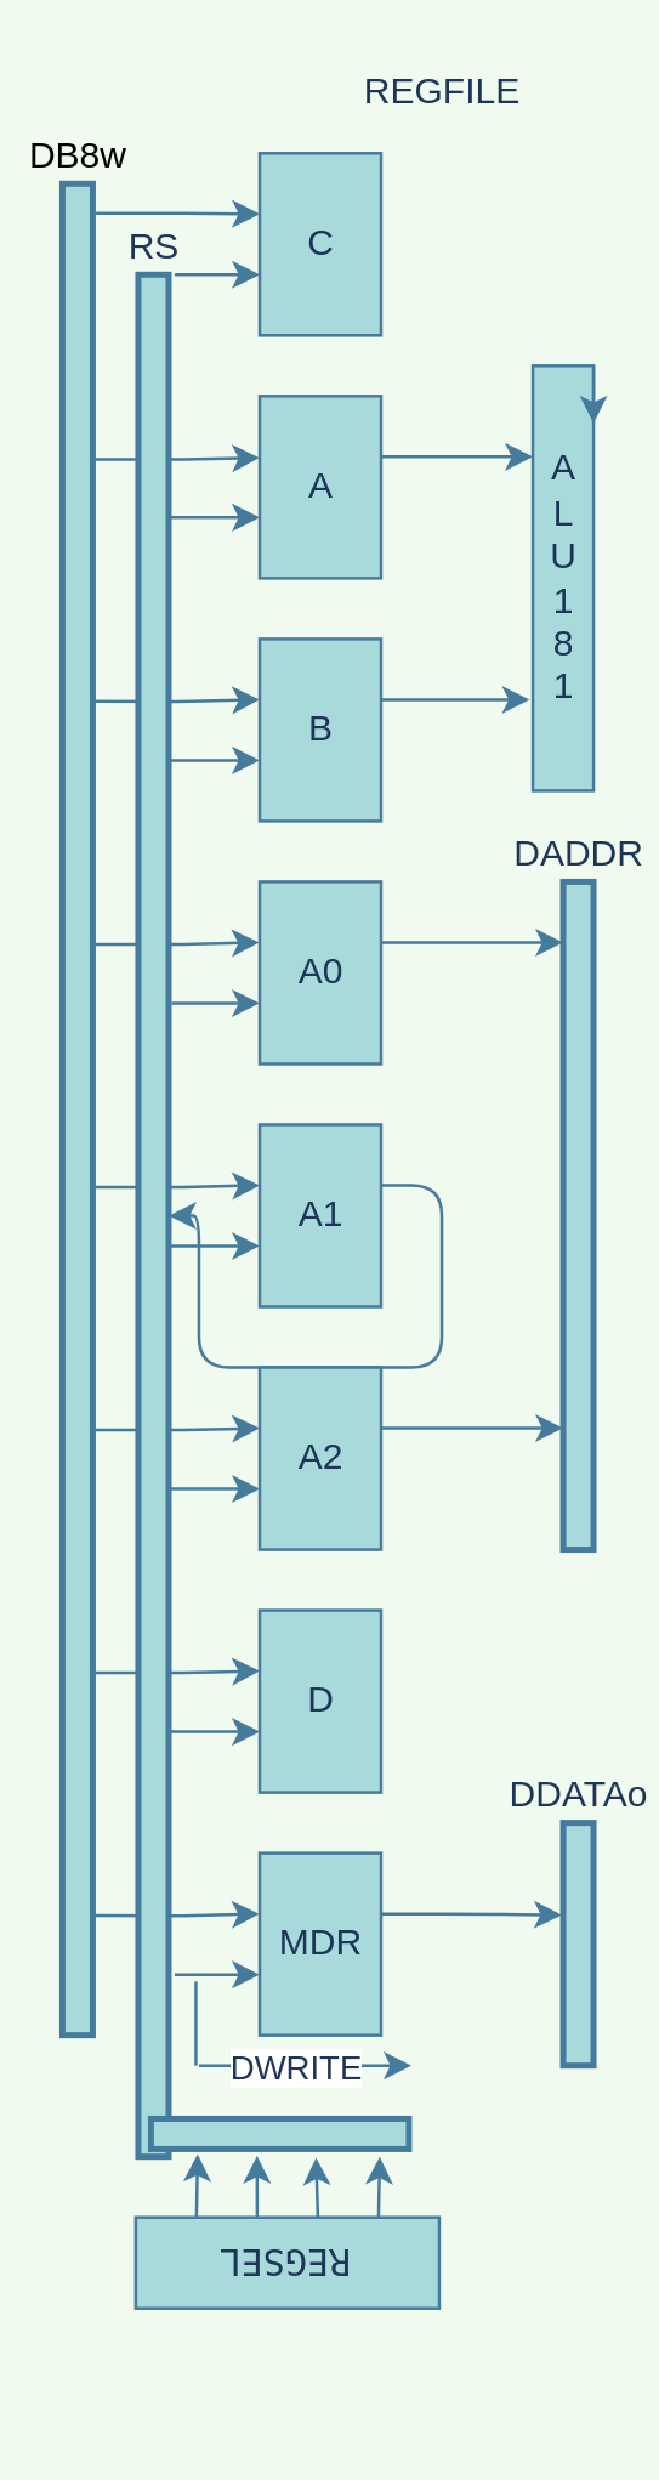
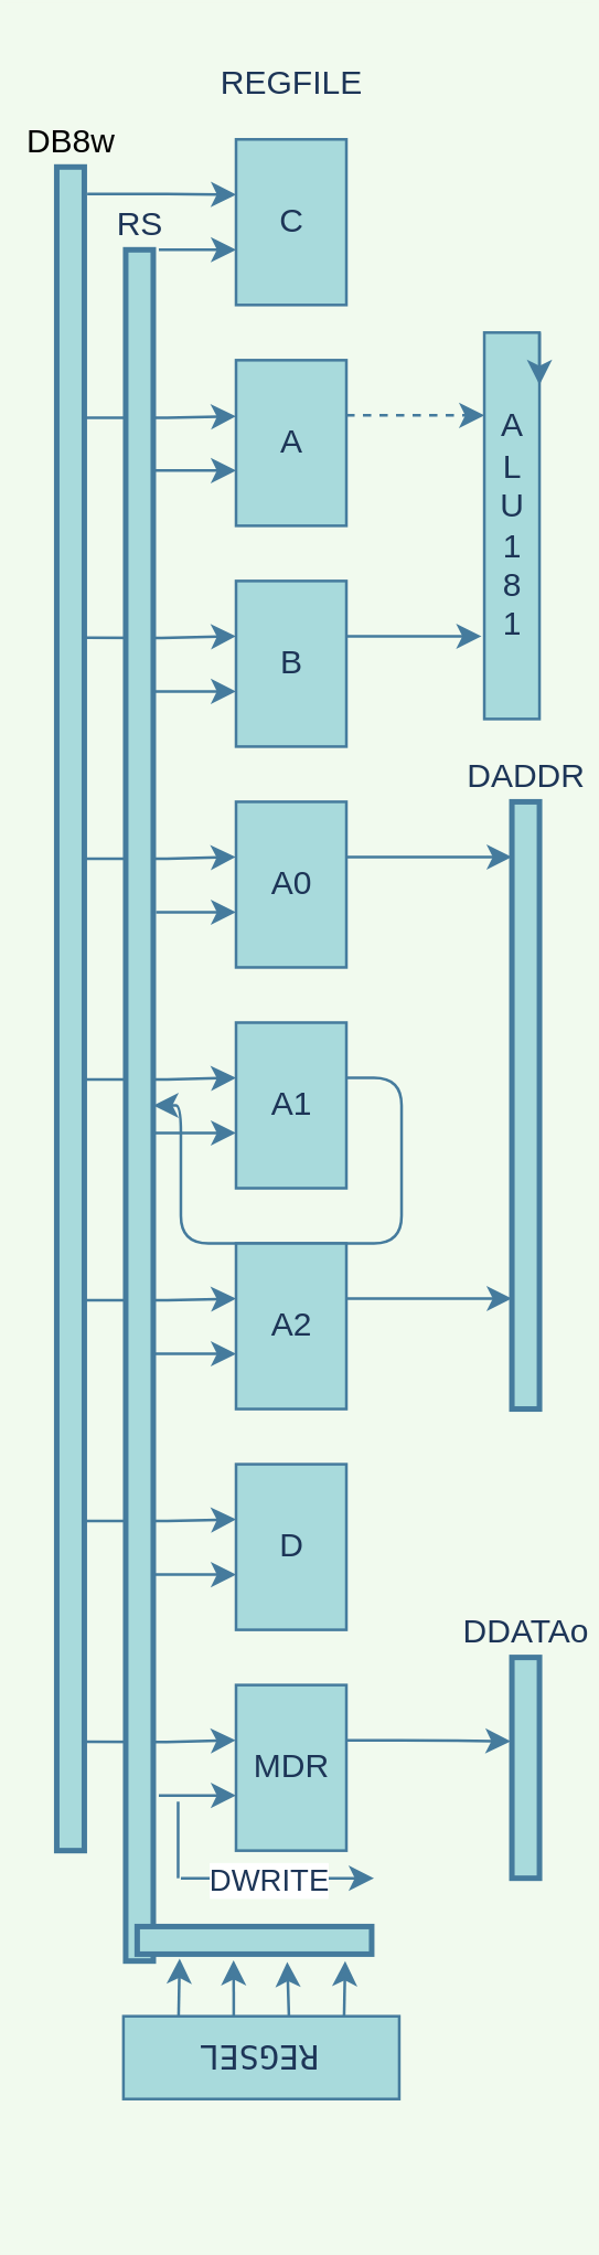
  <mxCell id="0" />
  <mxCell id="1" parent="0" />
  <mxCell id="2" style="edgeStyle=orthogonalEdgeStyle;curved=0;rounded=1;sketch=0;orthogonalLoop=1;jettySize=auto;html=1;entryX=0;entryY=0;entryDx=0;entryDy=40;entryPerimeter=0;strokeColor=#457B9D;fillColor=#A8DADC;fontColor=#1D3557;labelBackgroundColor=#F1FAEE;" edge="1" parent="1" target="4"><mxGeometry relative="1" as="geometry"><mxPoint x="55" y="170" as="sourcePoint" /><Array as="points"><mxPoint x="55" y="170" /></Array></mxGeometry></mxCell>
- <mxCell id="3" style="edgeStyle=orthogonalEdgeStyle;curved=0;rounded=1;sketch=0;orthogonalLoop=1;jettySize=auto;html=1;exitX=0;exitY=0;exitDx=40;exitDy=20;exitPerimeter=0;entryX=0;entryY=0;entryDx=0;entryDy=30;entryPerimeter=0;strokeColor=#457B9D;fillColor=#A8DADC;fontColor=#1D3557;labelBackgroundColor=#F1FAEE;" edge="1" parent="1" source="4" target="42"><mxGeometry relative="1" as="geometry" /></mxCell>
+ <mxCell id="3" style="edgeStyle=orthogonalEdgeStyle;curved=0;rounded=1;sketch=0;orthogonalLoop=1;jettySize=auto;html=1;exitX=0;exitY=0;exitDx=40;exitDy=20;exitPerimeter=0;entryX=0;entryY=0;entryDx=0;entryDy=30;entryPerimeter=0;strokeColor=#457B9D;fillColor=#A8DADC;fontColor=#1D3557;labelBackgroundColor=#F1FAEE;dashed=1;" edge="1" parent="1" source="4" target="42"><mxGeometry relative="1" as="geometry" /></mxCell>
  <mxCell id="4" value="A" style="shadow=0;dashed=0;align=center;html=1;strokeWidth=1;shape=mxgraph.rtl.abstract.entity;left=,:clk;right=,:np;top=0;bottom=0;drawPins=0;snapToPoint=1;resizable=0;editable=1;strokeColor=#457B9D;fillColor=#A8DADC;fontColor=#1D3557;" vertex="1" parent="1"><mxGeometry x="85" y="130" width="40" height="60" as="geometry" /></mxCell>
  <mxCell id="5" value="&lt;font color=&quot;#000000&quot;&gt;DB8w&lt;/font&gt;" style="shadow=0;dashed=0;align=center;html=1;strokeWidth=2;shape=mxgraph.rtl.abstract.bus;labelPosition=center;verticalLabelPosition=top;verticalAlign=bottom;strokeColor=#457B9D;fillColor=#A8DADC;fontColor=#1D3557;" vertex="1" parent="1"><mxGeometry x="20" y="60" width="10" height="610" as="geometry" /></mxCell>
  <mxCell id="6" style="edgeStyle=orthogonalEdgeStyle;rounded=0;orthogonalLoop=1;jettySize=auto;html=1;entryX=0;entryY=0;entryDx=0;entryDy=20;entryPerimeter=0;exitX=1.107;exitY=0.016;exitDx=0;exitDy=0;exitPerimeter=0;strokeColor=#457B9D;fillColor=#A8DADC;fontColor=#1D3557;labelBackgroundColor=#F1FAEE;" edge="1" parent="1" source="5" target="8"><mxGeometry relative="1" as="geometry"><mxPoint x="75" y="70" as="targetPoint" /><mxPoint x="35" y="69.724" as="sourcePoint" /><Array as="points"><mxPoint x="60" y="70" /></Array></mxGeometry></mxCell>
  <mxCell id="7" style="edgeStyle=orthogonalEdgeStyle;curved=0;rounded=1;sketch=0;orthogonalLoop=1;jettySize=auto;html=1;entryX=0;entryY=0;entryDx=0;entryDy=40;entryPerimeter=0;strokeColor=#457B9D;fillColor=#A8DADC;fontColor=#1D3557;labelBackgroundColor=#F1FAEE;" edge="1" parent="1" target="8"><mxGeometry relative="1" as="geometry"><mxPoint x="57" y="90" as="sourcePoint" /><Array as="points"><mxPoint x="57" y="90" /></Array></mxGeometry></mxCell>
  <mxCell id="8" value="C" style="shadow=0;dashed=0;align=center;html=1;strokeWidth=1;shape=mxgraph.rtl.abstract.entity;left=,:clk;right=,:np;top=0;bottom=0;drawPins=0;snapToPoint=1;resizable=0;editable=1;strokeColor=#457B9D;fillColor=#A8DADC;fontColor=#1D3557;" vertex="1" parent="1"><mxGeometry x="85" y="50" width="40" height="60" as="geometry" /></mxCell>
  <mxCell id="9" style="edgeStyle=orthogonalEdgeStyle;curved=0;rounded=1;sketch=0;orthogonalLoop=1;jettySize=auto;html=1;exitX=0;exitY=0;exitDx=40;exitDy=20;exitPerimeter=0;strokeColor=#457B9D;fillColor=#A8DADC;fontColor=#1D3557;labelBackgroundColor=#F1FAEE;" edge="1" parent="1" source="11" target="40"><mxGeometry relative="1" as="geometry" /></mxCell>
  <mxCell id="10" style="edgeStyle=orthogonalEdgeStyle;curved=0;rounded=1;sketch=0;orthogonalLoop=1;jettySize=auto;html=1;entryX=0;entryY=0;entryDx=0;entryDy=40;entryPerimeter=0;strokeColor=#457B9D;fillColor=#A8DADC;fontColor=#1D3557;labelBackgroundColor=#F1FAEE;" edge="1" parent="1" target="11"><mxGeometry relative="1" as="geometry"><mxPoint x="55" y="410" as="sourcePoint" /><Array as="points"><mxPoint x="55" y="410" /></Array></mxGeometry></mxCell>
  <mxCell id="11" value="A1" style="shadow=0;dashed=0;align=center;html=1;strokeWidth=1;shape=mxgraph.rtl.abstract.entity;left=,:clk;right=,:np;top=0;bottom=0;drawPins=0;snapToPoint=1;resizable=0;editable=1;strokeColor=#457B9D;fillColor=#A8DADC;fontColor=#1D3557;" vertex="1" parent="1"><mxGeometry x="85" y="370" width="40" height="60" as="geometry" /></mxCell>
  <mxCell id="12" style="edgeStyle=orthogonalEdgeStyle;curved=0;rounded=1;sketch=0;orthogonalLoop=1;jettySize=auto;html=1;entryX=0;entryY=0;entryDx=0;entryDy=40;entryPerimeter=0;strokeColor=#457B9D;fillColor=#A8DADC;fontColor=#1D3557;labelBackgroundColor=#F1FAEE;" edge="1" parent="1" target="14"><mxGeometry relative="1" as="geometry"><mxPoint x="55" y="250" as="sourcePoint" /><Array as="points"><mxPoint x="55" y="250" /></Array></mxGeometry></mxCell>
  <mxCell id="13" style="edgeStyle=orthogonalEdgeStyle;curved=0;rounded=1;sketch=0;orthogonalLoop=1;jettySize=auto;html=1;exitX=0;exitY=0;exitDx=40;exitDy=20;exitPerimeter=0;entryX=-0.051;entryY=0.786;entryDx=0;entryDy=0;entryPerimeter=0;strokeColor=#457B9D;fillColor=#A8DADC;fontColor=#1D3557;labelBackgroundColor=#F1FAEE;" edge="1" parent="1" source="14" target="42"><mxGeometry relative="1" as="geometry" /></mxCell>
  <mxCell id="14" value="B" style="shadow=0;dashed=0;align=center;html=1;strokeWidth=1;shape=mxgraph.rtl.abstract.entity;left=,:clk;right=,:np;top=0;bottom=0;drawPins=0;snapToPoint=1;resizable=0;editable=1;strokeColor=#457B9D;fillColor=#A8DADC;fontColor=#1D3557;" vertex="1" parent="1"><mxGeometry x="85" y="210" width="40" height="60" as="geometry" /></mxCell>
  <mxCell id="15" style="edgeStyle=orthogonalEdgeStyle;curved=0;rounded=1;sketch=0;orthogonalLoop=1;jettySize=auto;html=1;exitX=0;exitY=0;exitDx=40;exitDy=20;exitPerimeter=0;entryX=0;entryY=0.091;entryDx=0;entryDy=0;entryPerimeter=0;strokeColor=#457B9D;fillColor=#A8DADC;fontColor=#1D3557;labelBackgroundColor=#F1FAEE;" edge="1" parent="1" source="17" target="33"><mxGeometry relative="1" as="geometry" /></mxCell>
  <mxCell id="16" style="edgeStyle=orthogonalEdgeStyle;curved=0;rounded=1;sketch=0;orthogonalLoop=1;jettySize=auto;html=1;entryX=0;entryY=0;entryDx=0;entryDy=40;entryPerimeter=0;strokeColor=#457B9D;fillColor=#A8DADC;fontColor=#1D3557;labelBackgroundColor=#F1FAEE;" edge="1" parent="1" target="17"><mxGeometry relative="1" as="geometry"><mxPoint x="56" y="330" as="sourcePoint" /><Array as="points"><mxPoint x="56" y="330" /></Array></mxGeometry></mxCell>
  <mxCell id="17" value="A0" style="shadow=0;dashed=0;align=center;html=1;strokeWidth=1;shape=mxgraph.rtl.abstract.entity;left=,:clk;right=,:np;top=0;bottom=0;drawPins=0;snapToPoint=1;resizable=0;editable=1;strokeColor=#457B9D;fillColor=#A8DADC;fontColor=#1D3557;" vertex="1" parent="1"><mxGeometry x="85" y="290" width="40" height="60" as="geometry" /></mxCell>
  <mxCell id="18" style="edgeStyle=orthogonalEdgeStyle;curved=0;rounded=1;sketch=0;orthogonalLoop=1;jettySize=auto;html=1;exitX=0;exitY=0;exitDx=40;exitDy=20;exitPerimeter=0;entryX=0;entryY=0.818;entryDx=0;entryDy=0;entryPerimeter=0;strokeColor=#457B9D;fillColor=#A8DADC;fontColor=#1D3557;labelBackgroundColor=#F1FAEE;" edge="1" parent="1" source="20" target="33"><mxGeometry relative="1" as="geometry" /></mxCell>
  <mxCell id="19" style="edgeStyle=orthogonalEdgeStyle;curved=0;rounded=1;sketch=0;orthogonalLoop=1;jettySize=auto;html=1;entryX=0;entryY=0;entryDx=0;entryDy=40;entryPerimeter=0;strokeColor=#457B9D;fillColor=#A8DADC;fontColor=#1D3557;labelBackgroundColor=#F1FAEE;" edge="1" parent="1" target="20"><mxGeometry relative="1" as="geometry"><mxPoint x="55" y="490" as="sourcePoint" /><Array as="points"><mxPoint x="55" y="490" /></Array></mxGeometry></mxCell>
  <mxCell id="20" value="A2" style="shadow=0;dashed=0;align=center;html=1;strokeWidth=1;shape=mxgraph.rtl.abstract.entity;left=,:clk;right=,:np;top=0;bottom=0;drawPins=0;snapToPoint=1;resizable=0;editable=1;strokeColor=#457B9D;fillColor=#A8DADC;fontColor=#1D3557;" vertex="1" parent="1"><mxGeometry x="85" y="450" width="40" height="60" as="geometry" /></mxCell>
  <mxCell id="21" style="edgeStyle=orthogonalEdgeStyle;curved=0;rounded=1;sketch=0;orthogonalLoop=1;jettySize=auto;html=1;entryX=0;entryY=0;entryDx=0;entryDy=40;entryPerimeter=0;strokeColor=#457B9D;fillColor=#A8DADC;fontColor=#1D3557;labelBackgroundColor=#F1FAEE;" edge="1" parent="1" target="22"><mxGeometry relative="1" as="geometry"><mxPoint x="55" y="570" as="sourcePoint" /><Array as="points"><mxPoint x="55" y="570" /></Array></mxGeometry></mxCell>
  <mxCell id="22" value="D" style="shadow=0;dashed=0;align=center;html=1;strokeWidth=1;shape=mxgraph.rtl.abstract.entity;left=,:clk;right=,:np;top=0;bottom=0;drawPins=0;snapToPoint=1;resizable=0;editable=1;strokeColor=#457B9D;fillColor=#A8DADC;fontColor=#1D3557;" vertex="1" parent="1"><mxGeometry x="85" y="530" width="40" height="60" as="geometry" /></mxCell>
  <mxCell id="23" style="edgeStyle=orthogonalEdgeStyle;curved=0;rounded=1;sketch=0;orthogonalLoop=1;jettySize=auto;html=1;exitX=0;exitY=0;exitDx=40;exitDy=20;exitPerimeter=0;entryX=-0.047;entryY=0.38;entryDx=0;entryDy=0;entryPerimeter=0;strokeColor=#457B9D;fillColor=#A8DADC;fontColor=#1D3557;labelBackgroundColor=#F1FAEE;" edge="1" parent="1" source="25" target="34"><mxGeometry relative="1" as="geometry" /></mxCell>
  <mxCell id="24" style="edgeStyle=orthogonalEdgeStyle;curved=0;rounded=1;sketch=0;orthogonalLoop=1;jettySize=auto;html=1;entryX=0;entryY=0;entryDx=0;entryDy=40;entryPerimeter=0;strokeColor=#457B9D;fillColor=#A8DADC;fontColor=#1D3557;labelBackgroundColor=#F1FAEE;" edge="1" parent="1" target="25"><mxGeometry relative="1" as="geometry"><mxPoint x="57" y="650" as="sourcePoint" /></mxGeometry></mxCell>
  <mxCell id="25" value="MDR" style="shadow=0;dashed=0;align=center;html=1;strokeWidth=1;shape=mxgraph.rtl.abstract.entity;left=,:clk;right=,:np;top=0;bottom=0;drawPins=0;snapToPoint=1;resizable=0;editable=1;strokeColor=#457B9D;fillColor=#A8DADC;fontColor=#1D3557;" vertex="1" parent="1"><mxGeometry x="85" y="610" width="40" height="60" as="geometry" /></mxCell>
  <mxCell id="26" style="edgeStyle=orthogonalEdgeStyle;rounded=0;orthogonalLoop=1;jettySize=auto;html=1;entryX=0;entryY=0;entryDx=0;entryDy=20;entryPerimeter=0;exitX=1.009;exitY=0.149;exitDx=0;exitDy=0;exitPerimeter=0;strokeColor=#457B9D;fillColor=#A8DADC;fontColor=#1D3557;labelBackgroundColor=#F1FAEE;" edge="1" parent="1" source="5"><mxGeometry relative="1" as="geometry"><mxPoint x="85" y="150.31" as="targetPoint" /><mxPoint x="35" y="150.034" as="sourcePoint" /><Array as="points"><mxPoint x="60" y="151" /></Array></mxGeometry></mxCell>
  <mxCell id="27" style="edgeStyle=orthogonalEdgeStyle;rounded=0;orthogonalLoop=1;jettySize=auto;html=1;entryX=0;entryY=0;entryDx=0;entryDy=20;entryPerimeter=0;exitX=1.009;exitY=0.149;exitDx=0;exitDy=0;exitPerimeter=0;strokeColor=#457B9D;fillColor=#A8DADC;fontColor=#1D3557;labelBackgroundColor=#F1FAEE;" edge="1" parent="1"><mxGeometry relative="1" as="geometry"><mxPoint x="85" y="230" as="targetPoint" /><mxPoint x="30.09" y="230.58" as="sourcePoint" /><Array as="points"><mxPoint x="58" y="231" /></Array></mxGeometry></mxCell>
  <mxCell id="28" style="edgeStyle=orthogonalEdgeStyle;rounded=0;orthogonalLoop=1;jettySize=auto;html=1;entryX=0;entryY=0;entryDx=0;entryDy=20;entryPerimeter=0;exitX=1.009;exitY=0.149;exitDx=0;exitDy=0;exitPerimeter=0;strokeColor=#457B9D;fillColor=#A8DADC;fontColor=#1D3557;labelBackgroundColor=#F1FAEE;" edge="1" parent="1"><mxGeometry relative="1" as="geometry"><mxPoint x="84.91" y="310" as="targetPoint" /><mxPoint x="30" y="310.58" as="sourcePoint" /><Array as="points"><mxPoint x="59.91" y="310.69" /></Array></mxGeometry></mxCell>
  <mxCell id="29" style="edgeStyle=orthogonalEdgeStyle;rounded=0;orthogonalLoop=1;jettySize=auto;html=1;entryX=0;entryY=0;entryDx=0;entryDy=20;entryPerimeter=0;exitX=1.009;exitY=0.149;exitDx=0;exitDy=0;exitPerimeter=0;strokeColor=#457B9D;fillColor=#A8DADC;fontColor=#1D3557;labelBackgroundColor=#F1FAEE;" edge="1" parent="1"><mxGeometry relative="1" as="geometry"><mxPoint x="85" y="390" as="targetPoint" /><mxPoint x="30.09" y="390.58" as="sourcePoint" /><Array as="points"><mxPoint x="60" y="390.69" /></Array></mxGeometry></mxCell>
  <mxCell id="30" style="edgeStyle=orthogonalEdgeStyle;rounded=0;orthogonalLoop=1;jettySize=auto;html=1;entryX=0;entryY=0;entryDx=0;entryDy=20;entryPerimeter=0;exitX=1.009;exitY=0.149;exitDx=0;exitDy=0;exitPerimeter=0;strokeColor=#457B9D;fillColor=#A8DADC;fontColor=#1D3557;labelBackgroundColor=#F1FAEE;" edge="1" parent="1"><mxGeometry relative="1" as="geometry"><mxPoint x="85" y="470" as="targetPoint" /><mxPoint x="30.09" y="470.58" as="sourcePoint" /><Array as="points"><mxPoint x="60" y="470.69" /></Array></mxGeometry></mxCell>
  <mxCell id="31" style="edgeStyle=orthogonalEdgeStyle;rounded=0;orthogonalLoop=1;jettySize=auto;html=1;entryX=0;entryY=0;entryDx=0;entryDy=20;entryPerimeter=0;exitX=1.009;exitY=0.149;exitDx=0;exitDy=0;exitPerimeter=0;strokeColor=#457B9D;fillColor=#A8DADC;fontColor=#1D3557;labelBackgroundColor=#F1FAEE;" edge="1" parent="1"><mxGeometry relative="1" as="geometry"><mxPoint x="85" y="550" as="targetPoint" /><mxPoint x="30.09" y="550.58" as="sourcePoint" /><Array as="points"><mxPoint x="60" y="550.69" /></Array></mxGeometry></mxCell>
  <mxCell id="32" style="edgeStyle=orthogonalEdgeStyle;rounded=0;orthogonalLoop=1;jettySize=auto;html=1;entryX=0;entryY=0;entryDx=0;entryDy=20;entryPerimeter=0;exitX=1.009;exitY=0.149;exitDx=0;exitDy=0;exitPerimeter=0;strokeColor=#457B9D;fillColor=#A8DADC;fontColor=#1D3557;labelBackgroundColor=#F1FAEE;" edge="1" parent="1"><mxGeometry relative="1" as="geometry"><mxPoint x="84.91" y="630" as="targetPoint" /><mxPoint x="30" y="630.58" as="sourcePoint" /><Array as="points"><mxPoint x="59.91" y="630.69" /></Array></mxGeometry></mxCell>
  <mxCell id="33" value="DADDR" style="shadow=0;dashed=0;align=center;html=1;strokeWidth=2;shape=mxgraph.rtl.abstract.bus;labelPosition=center;verticalLabelPosition=top;verticalAlign=bottom;rounded=0;sketch=0;fillColor=#A8DADC;fontColor=#1D3557;strokeColor=#457B9D;" vertex="1" parent="1"><mxGeometry x="185" y="290" width="10" height="220" as="geometry" /></mxCell>
  <mxCell id="34" value="DDATAo" style="shadow=0;dashed=0;align=center;html=1;strokeWidth=2;shape=mxgraph.rtl.abstract.bus;labelPosition=center;verticalLabelPosition=top;verticalAlign=bottom;rounded=0;sketch=0;fillColor=#A8DADC;fontColor=#1D3557;strokeColor=#457B9D;" vertex="1" parent="1"><mxGeometry x="185" y="600" width="10" height="80" as="geometry" /></mxCell>
  <mxCell id="35" style="edgeStyle=orthogonalEdgeStyle;curved=0;rounded=1;sketch=0;orthogonalLoop=1;jettySize=auto;html=1;exitX=0;exitY=0;exitDx=30;exitDy=80;exitPerimeter=0;entryX=-0.16;entryY=0.181;entryDx=0;entryDy=0;entryPerimeter=0;strokeColor=#457B9D;fillColor=#A8DADC;fontColor=#1D3557;labelBackgroundColor=#F1FAEE;" edge="1" parent="1" source="39" target="41"><mxGeometry relative="1" as="geometry" /></mxCell>
  <mxCell id="36" style="edgeStyle=orthogonalEdgeStyle;curved=0;rounded=1;sketch=0;orthogonalLoop=1;jettySize=auto;html=1;exitX=0;exitY=0;exitDx=30;exitDy=60;exitPerimeter=0;entryX=-0.22;entryY=0.411;entryDx=0;entryDy=0;entryPerimeter=0;strokeColor=#457B9D;fillColor=#A8DADC;fontColor=#1D3557;labelBackgroundColor=#F1FAEE;" edge="1" parent="1" source="39" target="41"><mxGeometry relative="1" as="geometry" /></mxCell>
  <mxCell id="37" style="edgeStyle=orthogonalEdgeStyle;curved=0;rounded=1;sketch=0;orthogonalLoop=1;jettySize=auto;html=1;exitX=0;exitY=0;exitDx=30;exitDy=40;exitPerimeter=0;entryX=-0.28;entryY=0.64;entryDx=0;entryDy=0;entryPerimeter=0;strokeColor=#457B9D;fillColor=#A8DADC;fontColor=#1D3557;labelBackgroundColor=#F1FAEE;" edge="1" parent="1" source="39" target="41"><mxGeometry relative="1" as="geometry" /></mxCell>
  <mxCell id="38" style="edgeStyle=orthogonalEdgeStyle;curved=0;rounded=1;sketch=0;orthogonalLoop=1;jettySize=auto;html=1;exitX=0;exitY=0;exitDx=30;exitDy=20;exitPerimeter=0;entryX=-0.25;entryY=0.887;entryDx=0;entryDy=0;entryPerimeter=0;strokeColor=#457B9D;fillColor=#A8DADC;fontColor=#1D3557;labelBackgroundColor=#F1FAEE;" edge="1" parent="1" source="39" target="41"><mxGeometry relative="1" as="geometry" /></mxCell>
  <mxCell id="39" value="&lt;pre&gt;REGSEL&lt;/pre&gt;" style="shadow=0;dashed=0;align=center;html=1;strokeWidth=1;shape=mxgraph.rtl.abstract.entity;container=1;collapsible=0;kind=demux;drawPins=0;left=1;right=4;bottom=0;rounded=0;sketch=0;fillColor=#A8DADC;fontColor=#1D3557;rotation=-90;flipH=0;flipV=1;rightRot=180;textDirection=ltr;labelPosition=center;verticalLabelPosition=middle;verticalAlign=middle;horizontal=0;strokeColor=#457B9D;" vertex="1" parent="1"><mxGeometry x="79.17" y="695" width="30" height="100" as="geometry" /></mxCell>
  <mxCell id="40" value="RS" style="shadow=0;dashed=0;align=center;html=1;strokeWidth=2;shape=mxgraph.rtl.abstract.bus;labelPosition=center;verticalLabelPosition=top;verticalAlign=bottom;rounded=0;sketch=0;fillColor=#A8DADC;fontColor=#1D3557;strokeColor=#457B9D;" vertex="1" parent="1"><mxGeometry x="45" y="90" width="10" height="620" as="geometry" /></mxCell>
  <mxCell id="41" value="" style="shadow=0;dashed=0;align=center;html=1;strokeWidth=2;shape=mxgraph.rtl.abstract.bus;labelPosition=center;verticalLabelPosition=top;verticalAlign=bottom;rounded=0;sketch=0;fillColor=#A8DADC;fontColor=#1D3557;rotation=-90;strokeColor=#457B9D;" vertex="1" parent="1"><mxGeometry x="86.67" y="660" width="10" height="85" as="geometry" /></mxCell>
  <mxCell id="42" value="A&lt;br&gt;L&lt;br&gt;U&lt;br&gt;1&lt;br&gt;8&lt;br&gt;1" style="shadow=0;dashed=0;align=center;html=1;strokeWidth=1;shape=mxgraph.rtl.abstract.entity;container=1;collapsible=0;kind=mux;drawPins=0;left=4;right=1;bottom=0;rounded=0;sketch=0;fillColor=#A8DADC;fontColor=#1D3557;strokeColor=#457B9D;" vertex="1" parent="1"><mxGeometry x="175" y="120" width="20" height="140" as="geometry" /></mxCell>
  <mxCell id="43" style="edgeStyle=orthogonalEdgeStyle;curved=0;rounded=1;sketch=0;orthogonalLoop=1;jettySize=auto;html=1;exitX=0;exitY=0;exitDx=20;exitDy=0;exitPerimeter=0;entryX=0;entryY=0;entryDx=20;entryDy=19;entryPerimeter=0;strokeColor=#457B9D;fillColor=#A8DADC;fontColor=#1D3557;labelBackgroundColor=#F1FAEE;" edge="1" parent="1" source="42" target="42"><mxGeometry relative="1" as="geometry" /></mxCell>
  <mxCell id="44" value="" style="endArrow=classic;html=1;strokeColor=#457B9D;fillColor=#A8DADC;fontColor=#1D3557;" edge="1" parent="1"><mxGeometry width="50" height="50" relative="1" as="geometry"><mxPoint x="65" y="680" as="sourcePoint" /><mxPoint x="135" y="680" as="targetPoint" /></mxGeometry></mxCell>
  <mxCell id="45" value="&lt;span style=&quot;background-color: rgb(255 , 255 , 255)&quot;&gt;DWRITE&lt;/span&gt;" style="edgeLabel;html=1;align=center;verticalAlign=middle;resizable=0;points=[];fontColor=#1D3557;" vertex="1" connectable="0" parent="44"><mxGeometry x="-0.352" y="1" relative="1" as="geometry"><mxPoint x="8.91" y="1" as="offset" /></mxGeometry></mxCell>
  <mxCell id="46" value="" style="endArrow=none;html=1;strokeColor=#457B9D;fillColor=#A8DADC;fontColor=#1D3557;entryX=0.25;entryY=2.25;entryDx=0;entryDy=0;entryPerimeter=0;" edge="1" parent="1" target="24"><mxGeometry width="50" height="50" relative="1" as="geometry"><mxPoint x="64" y="680" as="sourcePoint" /><mxPoint x="145" y="650" as="targetPoint" /></mxGeometry></mxCell>
- <mxCell id="47" value="REGFILE" style="text;html=1;align=center;verticalAlign=middle;resizable=0;points=[];autosize=1;fontColor=#1D3557;" vertex="1" parent="1"><mxGeometry x="110" y="20" width="70" height="20" as="geometry" /></mxCell>
+ <mxCell id="47" value="REGFILE" style="text;html=1;align=center;verticalAlign=middle;resizable=0;points=[];autosize=1;fontColor=#1D3557;" vertex="1" parent="1"><mxGeometry x="70" y="20" width="70" height="20" as="geometry" /></mxCell>
